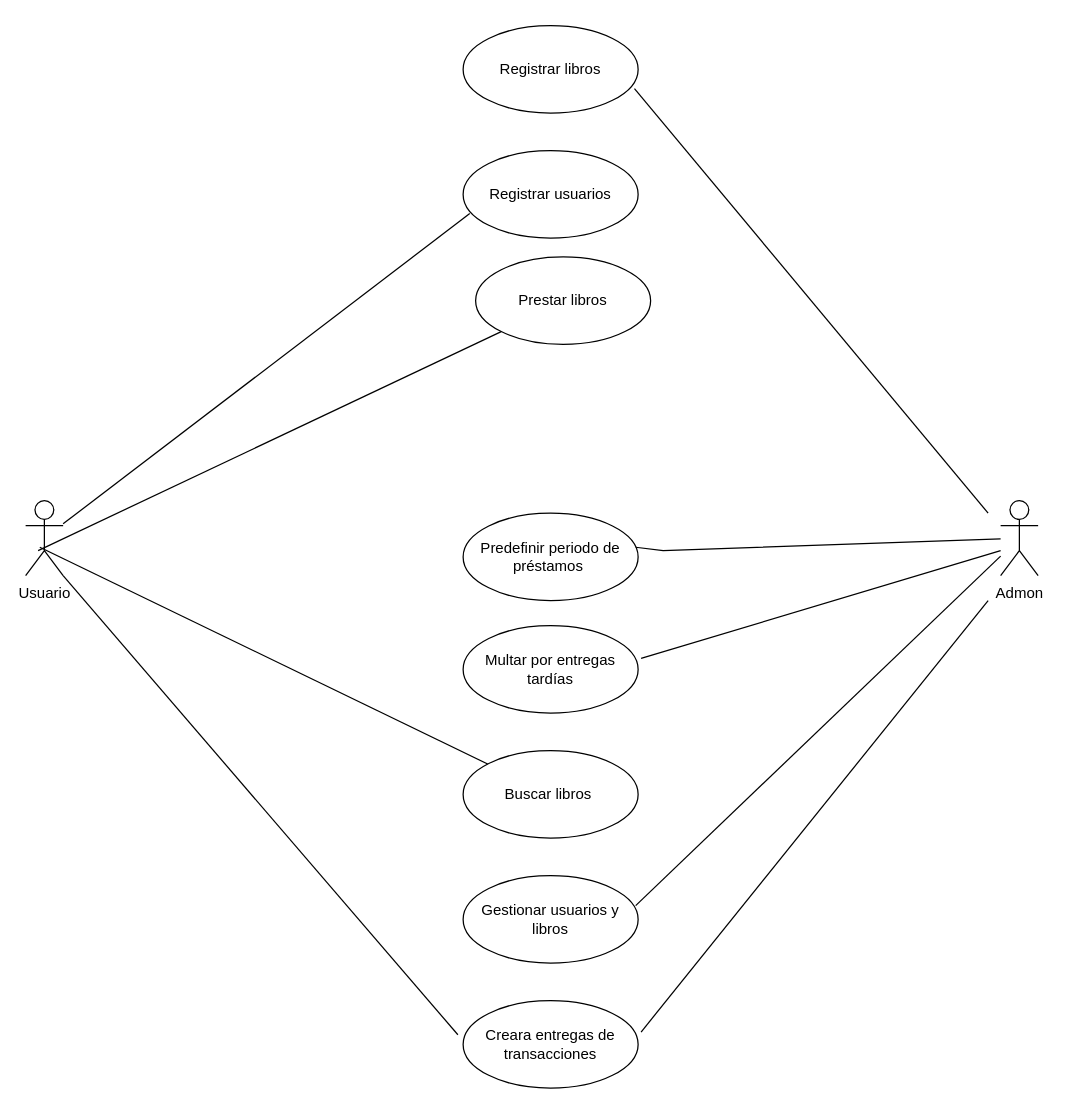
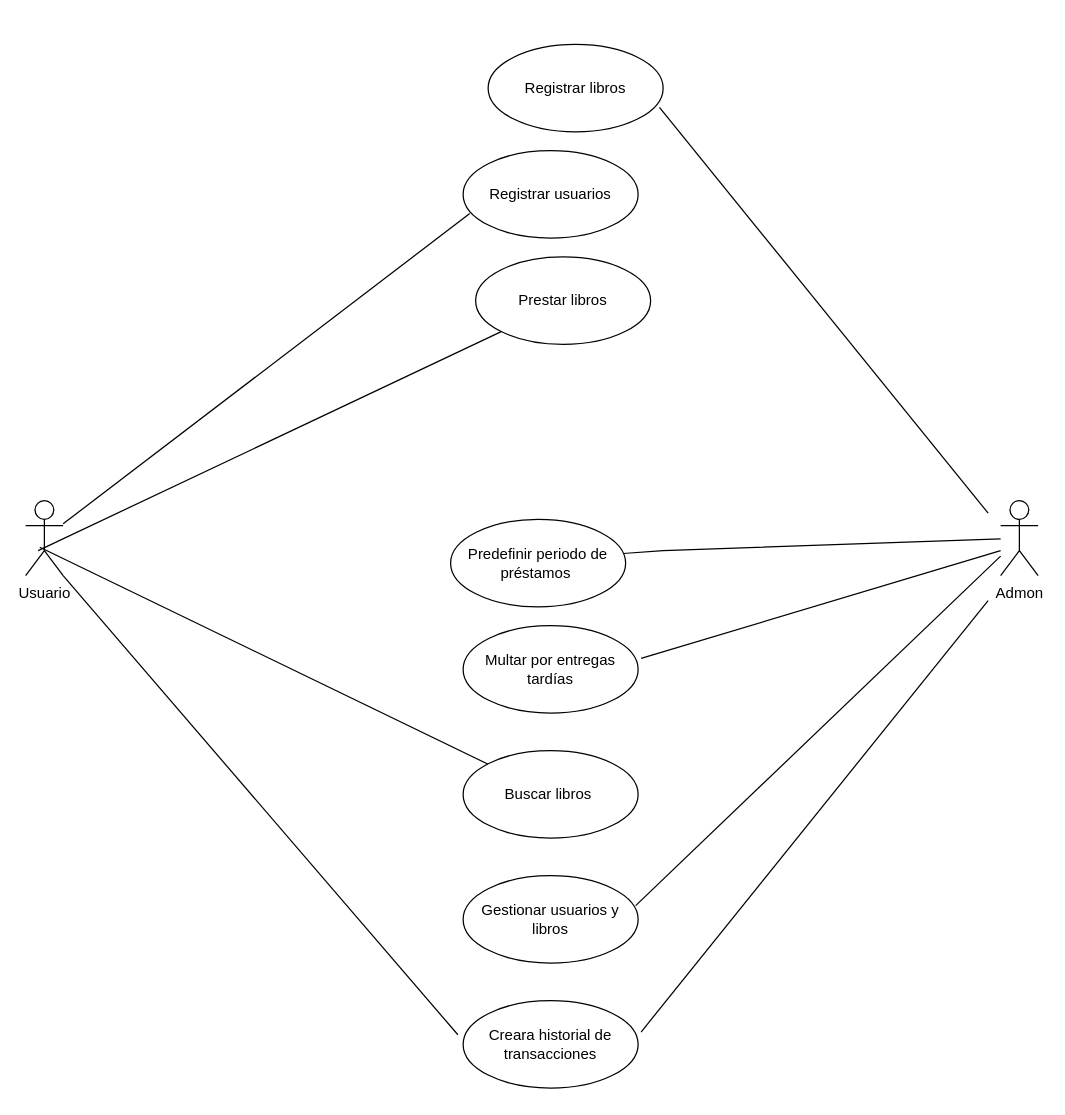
  <mxCell id="0" />
  <mxCell id="1" parent="0" />
  <mxCell id="2" value="Usuario" style="shape=umlActor;verticalLabelPosition=bottom;verticalAlign=top;html=1;" vertex="1" parent="1"><mxGeometry x="20" y="400" width="30" height="60" as="geometry" /></mxCell>
  <mxCell id="3" value="Admon" style="shape=umlActor;verticalLabelPosition=bottom;verticalAlign=top;html=1;" vertex="1" parent="1"><mxGeometry x="800" y="400" width="30" height="60" as="geometry" /></mxCell>
  <mxCell id="4" value="Registrar usuarios" style="ellipse;whiteSpace=wrap;html=1;" vertex="1" parent="1"><mxGeometry x="370" y="120" width="140" height="70" as="geometry" /></mxCell>
- <mxCell id="5" value="Registrar libros" style="ellipse;whiteSpace=wrap;html=1;" vertex="1" parent="1"><mxGeometry x="370" y="20" width="140" height="70" as="geometry" /></mxCell>
+ <mxCell id="5" value="Registrar libros" style="ellipse;whiteSpace=wrap;html=1;" vertex="1" parent="1"><mxGeometry x="390" y="35" width="140" height="70" as="geometry" /></mxCell>
  <mxCell id="6" value="Prestar libros" style="ellipse;whiteSpace=wrap;html=1;" vertex="1" parent="1"><mxGeometry x="380" y="205" width="140" height="70" as="geometry" /></mxCell>
- <mxCell id="7" value="Predefinir periodo de préstamos&amp;nbsp;" style="ellipse;whiteSpace=wrap;html=1;" vertex="1" parent="1"><mxGeometry x="370" y="410" width="140" height="70" as="geometry" /></mxCell>
+ <mxCell id="7" value="Predefinir periodo de préstamos&amp;nbsp;" style="ellipse;whiteSpace=wrap;html=1;" vertex="1" parent="1"><mxGeometry x="360" y="415" width="140" height="70" as="geometry" /></mxCell>
  <mxCell id="8" value="Multar por entregas tardías" style="ellipse;whiteSpace=wrap;html=1;" vertex="1" parent="1"><mxGeometry x="370" y="500" width="140" height="70" as="geometry" /></mxCell>
  <mxCell id="9" value="Buscar libros&amp;nbsp;" style="ellipse;whiteSpace=wrap;html=1;" vertex="1" parent="1"><mxGeometry x="370" y="600" width="140" height="70" as="geometry" /></mxCell>
  <mxCell id="10" value="Gestionar usuarios y libros" style="ellipse;whiteSpace=wrap;html=1;" vertex="1" parent="1"><mxGeometry x="370" y="700" width="140" height="70" as="geometry" /></mxCell>
- <mxCell id="11" value="Creara entregas de transacciones" style="ellipse;whiteSpace=wrap;html=1;" vertex="1" parent="1"><mxGeometry x="370" y="800" width="140" height="70" as="geometry" /></mxCell>
+ <mxCell id="11" value="Creara historial de transacciones" style="ellipse;whiteSpace=wrap;html=1;" vertex="1" parent="1"><mxGeometry x="370" y="800" width="140" height="70" as="geometry" /></mxCell>
  <mxCell id="12" value="" style="endArrow=none;html=1;rounded=0;entryX=0.979;entryY=0.719;entryDx=0;entryDy=0;entryPerimeter=0;" edge="1" parent="1" target="5"><mxGeometry width="50" height="50" relative="1" as="geometry"><mxPoint x="790" y="410" as="sourcePoint" /><mxPoint x="480" y="300" as="targetPoint" /></mxGeometry></mxCell>
  <mxCell id="13" value="" style="endArrow=none;html=1;rounded=0;entryX=0.038;entryY=0.719;entryDx=0;entryDy=0;entryPerimeter=0;" edge="1" parent="1" source="2" target="4"><mxGeometry width="50" height="50" relative="1" as="geometry"><mxPoint x="430" y="350" as="sourcePoint" /><mxPoint x="480" y="300" as="targetPoint" /></mxGeometry></mxCell>
  <mxCell id="14" value="" style="endArrow=none;html=1;rounded=0;entryX=0.378;entryY=0.622;entryDx=0;entryDy=0;entryPerimeter=0;" edge="1" parent="1" source="9" target="2"><mxGeometry width="50" height="50" relative="1" as="geometry"><mxPoint x="380" y="440" as="sourcePoint" /><mxPoint x="430" y="390" as="targetPoint" /></mxGeometry></mxCell>
  <mxCell id="15" value="" style="endArrow=none;html=1;rounded=0;entryX=0;entryY=1;entryDx=0;entryDy=0;" edge="1" parent="1" target="6"><mxGeometry width="50" height="50" relative="1" as="geometry"><mxPoint x="30" y="440" as="sourcePoint" /><mxPoint x="430" y="280" as="targetPoint" /></mxGeometry></mxCell>
  <mxCell id="16" value="" style="endArrow=none;html=1;rounded=0;exitX=0.986;exitY=0.39;exitDx=0;exitDy=0;exitPerimeter=0;" edge="1" parent="1" source="7" target="3"><mxGeometry width="50" height="50" relative="1" as="geometry"><mxPoint x="380" y="550" as="sourcePoint" /><mxPoint x="430" y="500" as="targetPoint" /><Array as="points"><mxPoint x="530" y="440" /></Array></mxGeometry></mxCell>
  <mxCell id="17" value="" style="endArrow=none;html=1;rounded=0;exitX=0.986;exitY=0.343;exitDx=0;exitDy=0;exitPerimeter=0;" edge="1" parent="1" source="10" target="3"><mxGeometry width="50" height="50" relative="1" as="geometry"><mxPoint x="380" y="660" as="sourcePoint" /><mxPoint x="430" y="610" as="targetPoint" /></mxGeometry></mxCell>
  <mxCell id="18" value="" style="endArrow=none;html=1;rounded=0;exitX=1;exitY=1;exitDx=0;exitDy=0;exitPerimeter=0;entryX=-0.03;entryY=0.39;entryDx=0;entryDy=0;entryPerimeter=0;" edge="1" parent="1" source="2" target="11"><mxGeometry width="50" height="50" relative="1" as="geometry"><mxPoint x="380" y="660" as="sourcePoint" /><mxPoint x="430" y="610" as="targetPoint" /></mxGeometry></mxCell>
  <mxCell id="19" value="" style="endArrow=none;html=1;rounded=0;exitX=1.017;exitY=0.359;exitDx=0;exitDy=0;exitPerimeter=0;" edge="1" parent="1" source="11"><mxGeometry width="50" height="50" relative="1" as="geometry"><mxPoint x="380" y="660" as="sourcePoint" /><mxPoint x="790" y="480" as="targetPoint" /></mxGeometry></mxCell>
  <mxCell id="20" value="" style="endArrow=none;html=1;rounded=0;exitX=1.017;exitY=0.375;exitDx=0;exitDy=0;exitPerimeter=0;" edge="1" parent="1" source="8"><mxGeometry width="50" height="50" relative="1" as="geometry"><mxPoint x="380" y="660" as="sourcePoint" /><mxPoint x="800" y="440" as="targetPoint" /></mxGeometry></mxCell>
